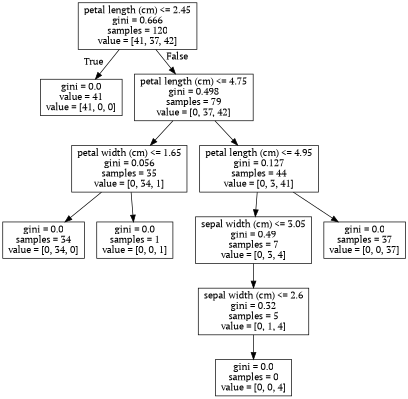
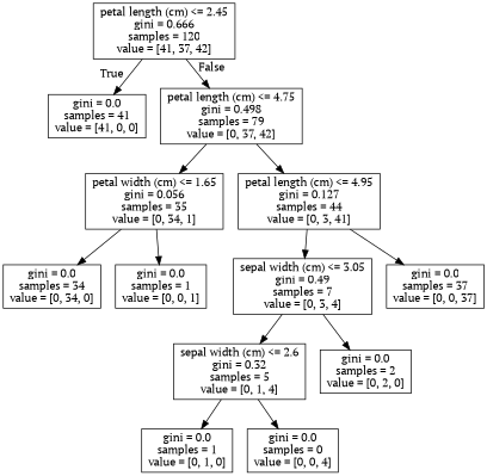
  digraph {
    fontname="PT Serif"
    node [fontname="PT Serif" shape=box]
    edge [fontname="PT Serif"]
    n1 [label="petal length (cm) <= 2.45\ngini = 0.666\nsamples = 120\nvalue = [41, 37, 42]"]
-   n2 [label="gini = 0.0\nvalue = 41\nvalue = [41, 0, 0]"]
+   n2 [label="gini = 0.0\nsamples = 41\nvalue = [41, 0, 0]"]
    n3 [label="petal length (cm) <= 4.75\ngini = 0.498\nsamples = 79\nvalue = [0, 37, 42]"]
    n4 [label="petal width (cm) <= 1.65\ngini = 0.056\nsamples = 35\nvalue = [0, 34, 1]"]
    n5 [label="petal length (cm) <= 4.95\ngini = 0.127\nsamples = 44\nvalue = [0, 3, 41]"]
    n6 [label="gini = 0.0\nsamples = 34\nvalue = [0, 34, 0]"]
    n7 [label="gini = 0.0\nsamples = 1\nvalue = [0, 0, 1]"]
    n8 [label="sepal width (cm) <= 3.05\ngini = 0.49\nsamples = 7\nvalue = [0, 3, 4]"]
    n9 [label="gini = 0.0\nsamples = 37\nvalue = [0, 0, 37]"]
    n10 [label="sepal width (cm) <= 2.6\ngini = 0.32\nsamples = 5\nvalue = [0, 1, 4]"]
+   n11 [label="gini = 0.0\nsamples = 2\nvalue = [0, 2, 0]"]
+   n12 [label="gini = 0.0\nsamples = 1\nvalue = [0, 1, 0]"]
    n13 [label="gini = 0.0\nsamples = 0\nvalue = [0, 0, 4]"]
    n1 -> n2 [headlabel=True labelangle=45 labeldistance=2.5]
    n1 -> n3 [headlabel=False labelangle=-45 labeldistance=2.5]
    n3 -> n4
    n3 -> n5
    n4 -> n6
    n4 -> n7
    n5 -> n8
    n5 -> n9
    n8 -> n10
+   n8 -> n11
+   n10 -> n12
    n10 -> n13
  }
